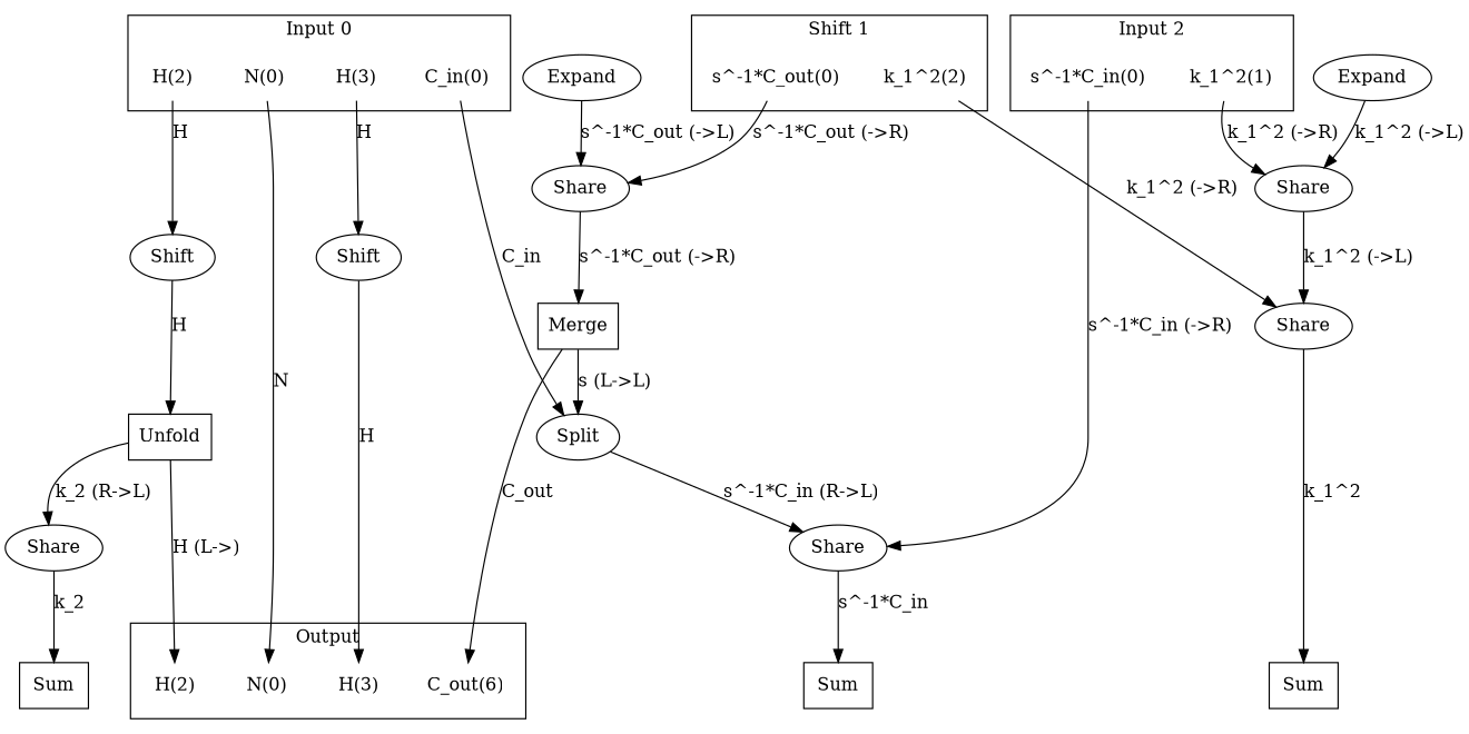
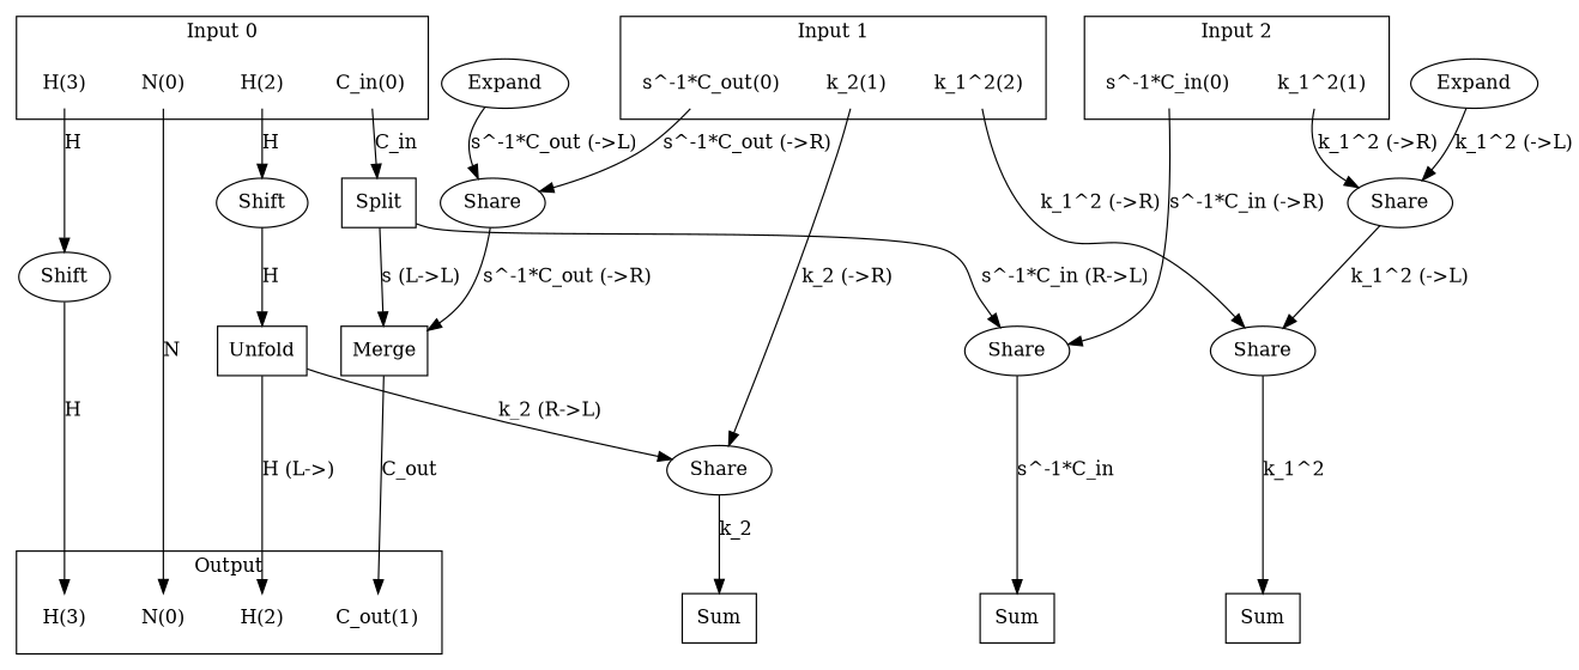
  digraph {
    newrank=true
    node [shape=none]
    n1 [label=Sum shape=box]
    n2 [label=Sum shape=box]
    n3 [label=Sum shape=box]
    n4 [label="N(0)"]
-   n5 [label="C_out(6)"]
+   n5 [label="C_out(1)"]
    n6 [label="H(2)"]
    n7 [label="H(3)"]
    n8 [label="N(0)"]
    n9 [label="C_in(0)"]
    n10 [label="H(2)"]
    n11 [label="H(3)"]
    n12 [label="s^-1*C_out(0)"]
+   n13 [label="k_2(1)"]
    n14 [label="k_1^2(2)"]
    n15 [label="s^-1*C_in(0)"]
    n16 [label="k_1^2(1)"]
-   n17 [label=Split shape=""]
+   n17 [label=Split shape=box]
    n18 [label=Shift shape=""]
    n19 [label=Shift shape=""]
    n20 [label=Share shape=""]
    n21 [label=Share shape=""]
    n22 [label=Share shape=""]
    n23 [label=Share shape=""]
    n24 [label=Share shape=""]
    n25 [label=Unfold shape=box]
    n26 [label=Expand shape=""]
    n27 [label=Merge shape=box]
    n28 [label=Expand shape=""]
    subgraph sub_1 {
      rank=same
      n1
      n2
      n3
      n4
      n5
      n6
      n7
    }
    subgraph sub_2 {
      rank=same
      n8
      n9
      n10
      n11
      n12
+     n13
      n14
      n15
      n16
    }
    subgraph cluster_3 {
      label=Output
      n4
      n5
      n6
      n7
    }
    subgraph cluster_4 {
      label="Input 0"
      n8
      n9
      n10
      n11
    }
    subgraph cluster_5 {
-     label="Shift 1"
+     label="Input 1"
      n12
+     n13
      n14
    }
    subgraph cluster_6 {
      label="Input 2"
      n15
      n16
    }
    n8 -> n4 [label=N]
    n9 -> n17 [label=C_in]
    n10 -> n18 [label=H]
    n11 -> n19 [label=H]
    n12 -> n20 [label="s^-1*C_out (->R)"]
+   n13 -> n21 [label="k_2 (->R)"]
    n14 -> n22 [label="k_1^2 (->R)"]
    n15 -> n23 [label="s^-1*C_in (->R)"]
    n16 -> n24 [label="k_1^2 (->R)"]
    n17 -> n23 [label="s^-1*C_in (R->L)"]
-   n27 -> n17 [label="s (L->L)"]
+   n17 -> n27 [label="s (L->L)"]
    n18 -> n25 [label=H]
    n19 -> n7 [label=H]
    n20 -> n27 [label="s^-1*C_out (->R)"]
    n21 -> n1 [label=k_2]
    n22 -> n2 [label="k_1^2"]
    n23 -> n3 [label="s^-1*C_in"]
    n24 -> n22 [label="k_1^2 (->L)"]
    n25 -> n6 [label="H (L->)"]
    n25 -> n21 [label="k_2 (R->L)"]
    n26 -> n20 [label="s^-1*C_out (->L)"]
    n27 -> n5 [label=C_out]
    n28 -> n24 [label="k_1^2 (->L)"]
  }
